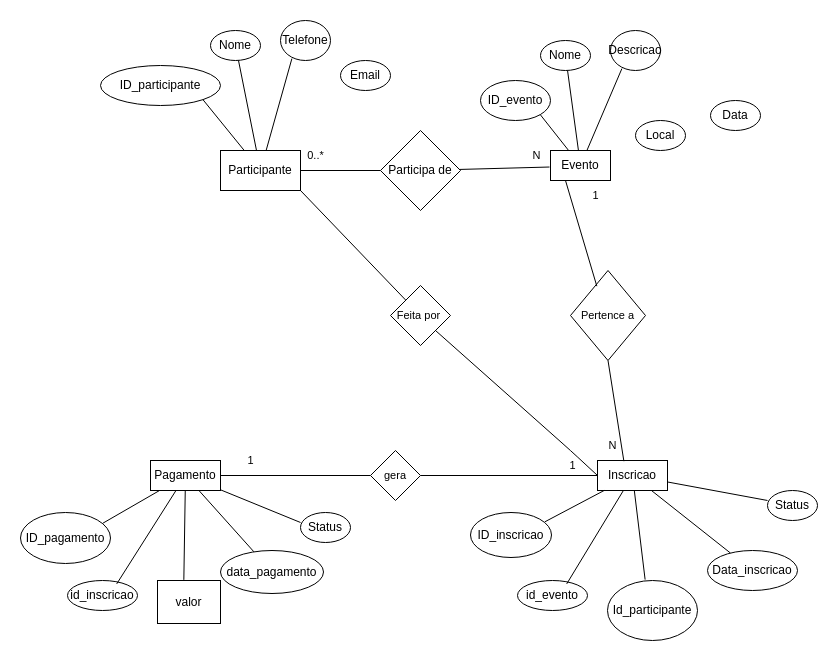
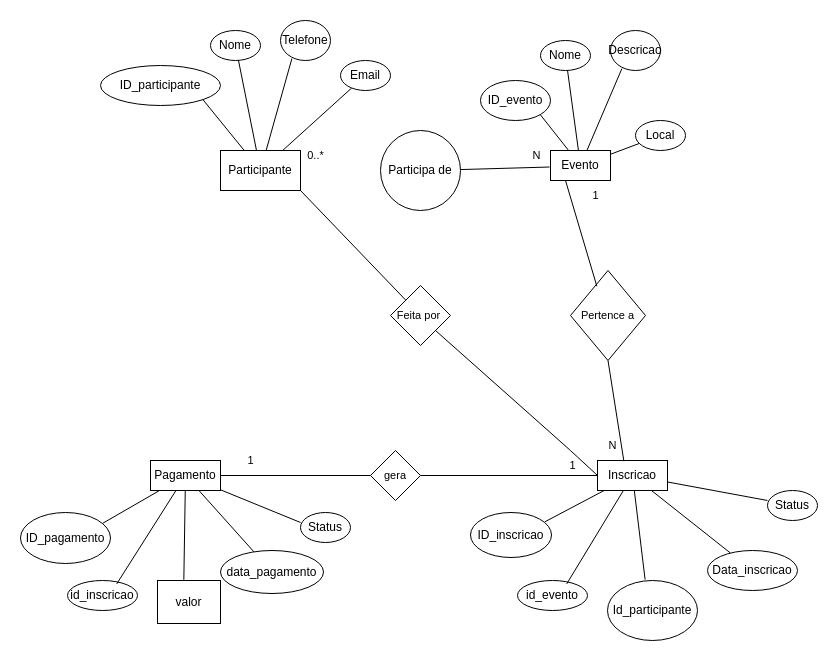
  <mxCell id="0" />
  <mxCell id="1" parent="0" />
+ <mxCell id="2" style="edgeStyle=none;html=1;endArrow=none;endFill=0;" parent="1" source="6" target="10" edge="1"><mxGeometry relative="1" as="geometry" /></mxCell>
  <mxCell id="3" style="edgeStyle=none;shape=connector;rounded=1;html=1;strokeColor=default;align=center;verticalAlign=middle;fontFamily=Helvetica;fontSize=11;fontColor=default;labelBackgroundColor=default;endArrow=none;endFill=0;" parent="1" source="6" target="8" edge="1"><mxGeometry relative="1" as="geometry" /></mxCell>
- <mxCell id="4" style="edgeStyle=none;html=1;exitX=1;exitY=0.5;exitDx=0;exitDy=0;endArrow=none;endFill=0;" edge="1" parent="1" source="6" target="53"><mxGeometry relative="1" as="geometry" /></mxCell>
  <mxCell id="5" style="edgeStyle=none;shape=connector;rounded=1;html=1;exitX=1;exitY=1;exitDx=0;exitDy=0;strokeColor=default;align=center;verticalAlign=middle;fontFamily=Helvetica;fontSize=11;fontColor=default;labelBackgroundColor=default;endArrow=none;endFill=0;" edge="1" parent="1" source="6" target="57"><mxGeometry relative="1" as="geometry"><mxPoint x="390" y="290" as="targetPoint" /></mxGeometry></mxCell>
  <mxCell id="6" value="Participante" style="rounded=0;whiteSpace=wrap;html=1;" parent="1" vertex="1"><mxGeometry x="220" y="150" width="80" height="40" as="geometry" /></mxCell>
  <mxCell id="7" value="ID_participante" style="ellipse;whiteSpace=wrap;html=1;" parent="1" vertex="1"><mxGeometry x="100" y="65" width="120" height="40" as="geometry" /></mxCell>
  <mxCell id="8" value="Nome" style="ellipse;whiteSpace=wrap;html=1;" parent="1" vertex="1"><mxGeometry x="210" y="30" width="50" height="30" as="geometry" /></mxCell>
  <mxCell id="9" value="Telefone" style="ellipse;whiteSpace=wrap;html=1;" parent="1" vertex="1"><mxGeometry x="280" y="20" width="50" height="40" as="geometry" /></mxCell>
  <mxCell id="10" value="Email" style="ellipse;whiteSpace=wrap;html=1;" parent="1" vertex="1"><mxGeometry x="340" y="60" width="50" height="30" as="geometry" /></mxCell>
  <mxCell id="11" style="edgeStyle=none;shape=connector;rounded=1;html=1;entryX=0.228;entryY=0.952;entryDx=0;entryDy=0;entryPerimeter=0;strokeColor=default;align=center;verticalAlign=middle;fontFamily=Helvetica;fontSize=11;fontColor=default;labelBackgroundColor=default;endArrow=none;endFill=0;" parent="1" source="6" target="9" edge="1"><mxGeometry relative="1" as="geometry" /></mxCell>
  <mxCell id="12" style="edgeStyle=none;shape=connector;rounded=1;html=1;entryX=1;entryY=1;entryDx=0;entryDy=0;strokeColor=default;align=center;verticalAlign=middle;fontFamily=Helvetica;fontSize=11;fontColor=default;labelBackgroundColor=default;endArrow=none;endFill=0;" parent="1" source="6" target="7" edge="1"><mxGeometry relative="1" as="geometry" /></mxCell>
+ <mxCell id="13" style="edgeStyle=none;html=1;endArrow=none;endFill=0;" parent="1" source="15" target="19" edge="1"><mxGeometry relative="1" as="geometry" /></mxCell>
  <mxCell id="14" style="edgeStyle=none;shape=connector;rounded=1;html=1;strokeColor=default;align=center;verticalAlign=middle;fontFamily=Helvetica;fontSize=11;fontColor=default;labelBackgroundColor=default;endArrow=none;endFill=0;" parent="1" source="15" target="17" edge="1"><mxGeometry relative="1" as="geometry" /></mxCell>
  <mxCell id="15" value="Evento" style="rounded=0;whiteSpace=wrap;html=1;" parent="1" vertex="1"><mxGeometry x="550" y="150" width="60" height="30" as="geometry" /></mxCell>
  <mxCell id="16" value="ID_evento" style="ellipse;whiteSpace=wrap;html=1;" parent="1" vertex="1"><mxGeometry x="480" y="80" width="70" height="40" as="geometry" /></mxCell>
  <mxCell id="17" value="Nome" style="ellipse;whiteSpace=wrap;html=1;" parent="1" vertex="1"><mxGeometry x="540" y="40" width="50" height="30" as="geometry" /></mxCell>
  <mxCell id="18" value="Descricao" style="ellipse;whiteSpace=wrap;html=1;" parent="1" vertex="1"><mxGeometry x="610" y="30" width="50" height="40" as="geometry" /></mxCell>
  <mxCell id="19" value="Local" style="ellipse;whiteSpace=wrap;html=1;" parent="1" vertex="1"><mxGeometry x="635" y="120" width="50" height="30" as="geometry" /></mxCell>
  <mxCell id="20" style="edgeStyle=none;shape=connector;rounded=1;html=1;entryX=0.228;entryY=0.952;entryDx=0;entryDy=0;entryPerimeter=0;strokeColor=default;align=center;verticalAlign=middle;fontFamily=Helvetica;fontSize=11;fontColor=default;labelBackgroundColor=default;endArrow=none;endFill=0;" parent="1" source="15" target="18" edge="1"><mxGeometry relative="1" as="geometry" /></mxCell>
  <mxCell id="21" style="edgeStyle=none;shape=connector;rounded=1;html=1;entryX=1;entryY=1;entryDx=0;entryDy=0;strokeColor=default;align=center;verticalAlign=middle;fontFamily=Helvetica;fontSize=11;fontColor=default;labelBackgroundColor=default;endArrow=none;endFill=0;" parent="1" source="15" target="16" edge="1"><mxGeometry relative="1" as="geometry" /></mxCell>
- <mxCell id="22" value="Data" style="ellipse;whiteSpace=wrap;html=1;" parent="1" vertex="1"><mxGeometry x="710" y="100" width="50" height="30" as="geometry" /></mxCell>
  <mxCell id="23" style="edgeStyle=none;shape=connector;rounded=1;html=1;strokeColor=default;align=center;verticalAlign=middle;fontFamily=Helvetica;fontSize=11;fontColor=default;labelBackgroundColor=default;endArrow=none;endFill=0;" parent="1" source="25" target="30" edge="1"><mxGeometry relative="1" as="geometry"><mxPoint x="647" y="500" as="targetPoint" /></mxGeometry></mxCell>
  <mxCell id="24" style="edgeStyle=none;shape=connector;rounded=1;html=1;exitX=0;exitY=0.5;exitDx=0;exitDy=0;entryX=1;entryY=0.5;entryDx=0;entryDy=0;strokeColor=default;align=center;verticalAlign=middle;fontFamily=Helvetica;fontSize=11;fontColor=default;labelBackgroundColor=default;endArrow=none;endFill=0;" edge="1" parent="1" source="25" target="55"><mxGeometry relative="1" as="geometry" /></mxCell>
  <mxCell id="25" value="Inscricao" style="rounded=0;whiteSpace=wrap;html=1;" parent="1" vertex="1"><mxGeometry x="597" y="460" width="70" height="30" as="geometry" /></mxCell>
  <mxCell id="26" value="ID_inscricao" style="ellipse;whiteSpace=wrap;html=1;" parent="1" vertex="1"><mxGeometry x="470" y="512" width="81" height="45" as="geometry" /></mxCell>
  <mxCell id="27" value="id_evento" style="ellipse;whiteSpace=wrap;html=1;" parent="1" vertex="1"><mxGeometry x="517" y="580" width="70" height="30" as="geometry" /></mxCell>
  <mxCell id="28" value="Id_participante" style="ellipse;whiteSpace=wrap;html=1;" parent="1" vertex="1"><mxGeometry x="607" y="580" width="90" height="60" as="geometry" /></mxCell>
  <mxCell id="29" value="Status" style="ellipse;whiteSpace=wrap;html=1;" parent="1" vertex="1"><mxGeometry x="767" y="490" width="50" height="30" as="geometry" /></mxCell>
  <mxCell id="30" value="Data_inscricao" style="ellipse;whiteSpace=wrap;html=1;" parent="1" vertex="1"><mxGeometry x="707" y="550" width="90" height="40" as="geometry" /></mxCell>
  <mxCell id="31" style="edgeStyle=none;html=1;entryX=0.917;entryY=0.208;entryDx=0;entryDy=0;entryPerimeter=0;endArrow=none;endFill=0;" parent="1" source="25" target="26" edge="1"><mxGeometry relative="1" as="geometry" /></mxCell>
  <mxCell id="32" style="edgeStyle=none;shape=connector;rounded=1;html=1;entryX=0.703;entryY=0.114;entryDx=0;entryDy=0;entryPerimeter=0;strokeColor=default;align=center;verticalAlign=middle;fontFamily=Helvetica;fontSize=11;fontColor=default;labelBackgroundColor=default;endArrow=none;endFill=0;" parent="1" source="25" target="27" edge="1"><mxGeometry relative="1" as="geometry" /></mxCell>
  <mxCell id="33" style="edgeStyle=none;shape=connector;rounded=1;html=1;entryX=0.418;entryY=-0.015;entryDx=0;entryDy=0;entryPerimeter=0;strokeColor=default;align=center;verticalAlign=middle;fontFamily=Helvetica;fontSize=11;fontColor=default;labelBackgroundColor=default;endArrow=none;endFill=0;" parent="1" source="25" target="28" edge="1"><mxGeometry relative="1" as="geometry" /></mxCell>
  <mxCell id="34" style="edgeStyle=none;shape=connector;rounded=1;html=1;entryX=0;entryY=0.333;entryDx=0;entryDy=0;entryPerimeter=0;strokeColor=default;align=center;verticalAlign=middle;fontFamily=Helvetica;fontSize=11;fontColor=default;labelBackgroundColor=default;endArrow=none;endFill=0;" parent="1" source="25" target="29" edge="1"><mxGeometry relative="1" as="geometry" /></mxCell>
  <mxCell id="35" style="edgeStyle=none;shape=connector;rounded=1;html=1;strokeColor=default;align=center;verticalAlign=middle;fontFamily=Helvetica;fontSize=11;fontColor=default;labelBackgroundColor=default;endArrow=none;endFill=0;" parent="1" source="37" target="42" edge="1"><mxGeometry relative="1" as="geometry"><mxPoint x="197" y="500" as="targetPoint" /></mxGeometry></mxCell>
  <mxCell id="36" style="edgeStyle=none;shape=connector;rounded=1;html=1;entryX=0;entryY=0.5;entryDx=0;entryDy=0;strokeColor=default;align=center;verticalAlign=middle;fontFamily=Helvetica;fontSize=11;fontColor=default;labelBackgroundColor=default;endArrow=none;endFill=0;" edge="1" parent="1" source="37" target="55"><mxGeometry relative="1" as="geometry" /></mxCell>
  <mxCell id="37" value="Pagamento" style="rounded=0;whiteSpace=wrap;html=1;" parent="1" vertex="1"><mxGeometry x="150" y="460" width="70" height="30" as="geometry" /></mxCell>
  <mxCell id="38" value="ID_pagamento" style="ellipse;whiteSpace=wrap;html=1;" parent="1" vertex="1"><mxGeometry x="20" y="512" width="90" height="51" as="geometry" /></mxCell>
  <mxCell id="39" value="id_inscricao" style="ellipse;whiteSpace=wrap;html=1;" parent="1" vertex="1"><mxGeometry x="67" y="580" width="70" height="30" as="geometry" /></mxCell>
  <mxCell id="40" value="valor" style="whiteSpace=wrap;html=1;rounded=0;" parent="1" vertex="1"><mxGeometry x="157" y="580" width="63" height="43" as="geometry" /></mxCell>
  <mxCell id="41" value="Status" style="ellipse;whiteSpace=wrap;html=1;" parent="1" vertex="1"><mxGeometry x="300" y="512" width="50" height="30" as="geometry" /></mxCell>
  <mxCell id="42" value="data_pagamento" style="ellipse;whiteSpace=wrap;html=1;" parent="1" vertex="1"><mxGeometry x="220" y="550" width="103" height="43" as="geometry" /></mxCell>
  <mxCell id="43" style="edgeStyle=none;html=1;entryX=0.917;entryY=0.208;entryDx=0;entryDy=0;entryPerimeter=0;endArrow=none;endFill=0;" parent="1" source="37" target="38" edge="1"><mxGeometry relative="1" as="geometry" /></mxCell>
  <mxCell id="44" style="edgeStyle=none;shape=connector;rounded=1;html=1;entryX=0.703;entryY=0.114;entryDx=0;entryDy=0;entryPerimeter=0;strokeColor=default;align=center;verticalAlign=middle;fontFamily=Helvetica;fontSize=11;fontColor=default;labelBackgroundColor=default;endArrow=none;endFill=0;" parent="1" source="37" target="39" edge="1"><mxGeometry relative="1" as="geometry" /></mxCell>
  <mxCell id="45" style="edgeStyle=none;shape=connector;rounded=1;html=1;entryX=0.418;entryY=-0.015;entryDx=0;entryDy=0;entryPerimeter=0;strokeColor=default;align=center;verticalAlign=middle;fontFamily=Helvetica;fontSize=11;fontColor=default;labelBackgroundColor=default;endArrow=none;endFill=0;" parent="1" source="37" target="40" edge="1"><mxGeometry relative="1" as="geometry" /></mxCell>
  <mxCell id="46" style="edgeStyle=none;shape=connector;rounded=1;html=1;entryX=0;entryY=0.333;entryDx=0;entryDy=0;entryPerimeter=0;strokeColor=default;align=center;verticalAlign=middle;fontFamily=Helvetica;fontSize=11;fontColor=default;labelBackgroundColor=default;endArrow=none;endFill=0;" parent="1" source="37" target="41" edge="1"><mxGeometry relative="1" as="geometry" /></mxCell>
  <mxCell id="47" value="1" style="text;html=1;align=center;verticalAlign=middle;resizable=0;points=[];autosize=1;strokeColor=none;fillColor=none;fontFamily=Helvetica;fontSize=11;fontColor=default;labelBackgroundColor=default;" parent="1" vertex="1"><mxGeometry x="235" y="445" width="30" height="30" as="geometry" /></mxCell>
  <mxCell id="48" value="1" style="text;html=1;align=center;verticalAlign=middle;resizable=0;points=[];autosize=1;strokeColor=none;fillColor=none;fontFamily=Helvetica;fontSize=11;fontColor=default;labelBackgroundColor=default;" parent="1" vertex="1"><mxGeometry x="557" y="450" width="30" height="30" as="geometry" /></mxCell>
  <mxCell id="49" value="1" style="text;html=1;align=center;verticalAlign=middle;resizable=0;points=[];autosize=1;strokeColor=none;fillColor=none;fontFamily=Helvetica;fontSize=11;fontColor=default;labelBackgroundColor=default;" parent="1" vertex="1"><mxGeometry x="580" y="180" width="30" height="30" as="geometry" /></mxCell>
  <mxCell id="50" value="N" style="text;html=1;align=center;verticalAlign=middle;resizable=0;points=[];autosize=1;strokeColor=none;fillColor=none;fontFamily=Helvetica;fontSize=11;fontColor=default;labelBackgroundColor=default;" parent="1" vertex="1"><mxGeometry x="597" y="430" width="30" height="30" as="geometry" /></mxCell>
  <mxCell id="51" value="N" style="text;html=1;align=center;verticalAlign=middle;resizable=0;points=[];autosize=1;strokeColor=none;fillColor=none;fontFamily=Helvetica;fontSize=11;fontColor=default;labelBackgroundColor=default;" parent="1" vertex="1"><mxGeometry x="521" y="140" width="30" height="30" as="geometry" /></mxCell>
  <mxCell id="52" value="0..*" style="text;html=1;align=center;verticalAlign=middle;resizable=0;points=[];autosize=1;strokeColor=none;fillColor=none;fontFamily=Helvetica;fontSize=11;fontColor=default;labelBackgroundColor=default;" parent="1" vertex="1"><mxGeometry x="295" y="140" width="40" height="30" as="geometry" /></mxCell>
- <mxCell id="53" value="Participa de" style="rhombus;whiteSpace=wrap;html=1;" vertex="1" parent="1"><mxGeometry x="380" y="130" width="80" height="80" as="geometry" /></mxCell>
+ <mxCell id="53" value="Participa de" style="ellipse;whiteSpace=wrap;html=1;" vertex="1" parent="1"><mxGeometry x="380" y="130" width="80" height="80" as="geometry" /></mxCell>
  <mxCell id="54" style="edgeStyle=none;shape=connector;rounded=1;html=1;entryX=0.934;entryY=0.884;entryDx=0;entryDy=0;entryPerimeter=0;strokeColor=default;align=center;verticalAlign=middle;fontFamily=Helvetica;fontSize=11;fontColor=default;labelBackgroundColor=default;endArrow=none;endFill=0;" edge="1" parent="1" source="53" target="51"><mxGeometry relative="1" as="geometry" /></mxCell>
  <mxCell id="55" value="gera" style="rhombus;whiteSpace=wrap;html=1;fontFamily=Helvetica;fontSize=11;fontColor=default;labelBackgroundColor=default;" vertex="1" parent="1"><mxGeometry x="370" y="450" width="50" height="50" as="geometry" /></mxCell>
  <mxCell id="56" style="edgeStyle=none;shape=connector;rounded=1;html=1;exitX=1;exitY=1;exitDx=0;exitDy=0;entryX=0;entryY=0.5;entryDx=0;entryDy=0;strokeColor=default;align=center;verticalAlign=middle;fontFamily=Helvetica;fontSize=11;fontColor=default;labelBackgroundColor=default;endArrow=none;endFill=0;" edge="1" parent="1" source="57" target="25"><mxGeometry relative="1" as="geometry"><Array as="points"><mxPoint x="570" y="450" /></Array></mxGeometry></mxCell>
  <mxCell id="57" value="Feita por&amp;nbsp;" style="rhombus;whiteSpace=wrap;html=1;fontFamily=Helvetica;fontSize=11;fontColor=default;labelBackgroundColor=default;" vertex="1" parent="1"><mxGeometry x="390" y="285" width="60" height="60" as="geometry" /></mxCell>
  <mxCell id="58" value="Pertence a" style="rhombus;whiteSpace=wrap;html=1;fontFamily=Helvetica;fontSize=11;fontColor=default;labelBackgroundColor=default;" vertex="1" parent="1"><mxGeometry x="570" y="270" width="75" height="90" as="geometry" /></mxCell>
  <mxCell id="59" style="edgeStyle=none;shape=connector;rounded=1;html=1;exitX=0.25;exitY=1;exitDx=0;exitDy=0;entryX=0.351;entryY=0.174;entryDx=0;entryDy=0;entryPerimeter=0;strokeColor=default;align=center;verticalAlign=middle;fontFamily=Helvetica;fontSize=11;fontColor=default;labelBackgroundColor=default;endArrow=none;endFill=0;" edge="1" parent="1" source="15" target="58"><mxGeometry relative="1" as="geometry" /></mxCell>
  <mxCell id="60" style="edgeStyle=none;shape=connector;rounded=1;html=1;exitX=0.5;exitY=1;exitDx=0;exitDy=0;entryX=0.377;entryY=0.023;entryDx=0;entryDy=0;entryPerimeter=0;strokeColor=default;align=center;verticalAlign=middle;fontFamily=Helvetica;fontSize=11;fontColor=default;labelBackgroundColor=default;endArrow=none;endFill=0;" edge="1" parent="1" source="58" target="25"><mxGeometry relative="1" as="geometry" /></mxCell>
